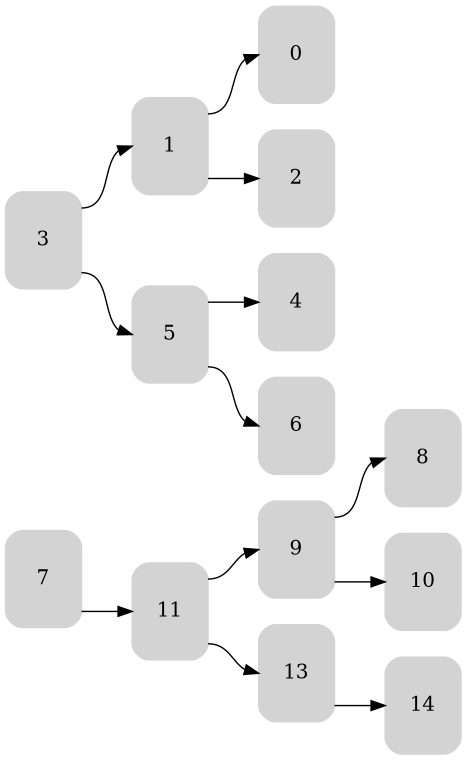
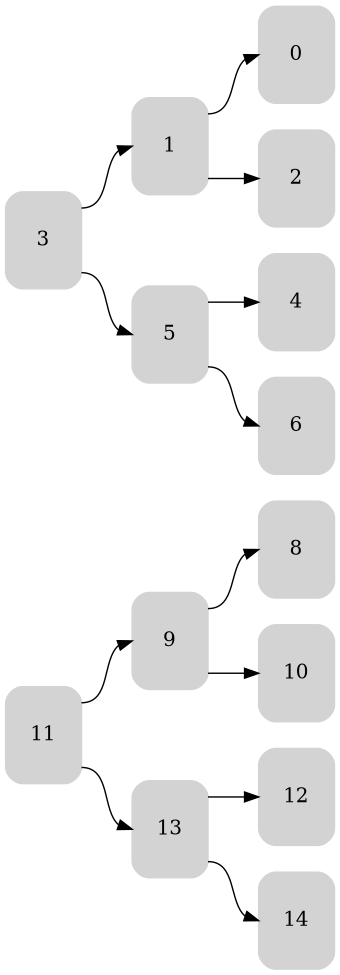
  digraph {
    rankdir=LR
    node [color=lightgray fillcolor=lightgray fontcolor=black shape=record style="filled, rounded"]
    edge [headport=v tailport=r]
-   n1 [label="<l>|<v> 7|<r>"]
    n2 [label="<l>|<v> 11|<r>"]
    n3 [label="<l>|<v> 3|<r>"]
    n4 [label="<l>|<v> 1|<r>"]
    n5 [label="<l>|<v> 5|<r>"]
    n6 [label="<l>|<v> 9|<r>"]
    n7 [label="<l>|<v> 13|<r>"]
    n8 [label="<l>|<v> 0|<r>"]
    n9 [label="<l>|<v> 2|<r>"]
    n10 [label="<l>|<v> 4|<r>"]
    n11 [label="<l>|<v> 6|<r>"]
    n12 [label="<l>|<v> 8|<r>"]
    n13 [label="<l>|<v> 10|<r>"]
+   n14 [label="<l>|<v> 12|<r>"]
    n15 [label="<l>|<v> 14|<r>"]
-   n1 -> n2
    n2 -> n6 [tailport=l]
    n2 -> n7
    n3 -> n4 [tailport=l]
    n3 -> n5
    n4 -> n8 [tailport=l]
    n4 -> n9
    n5 -> n10 [tailport=l]
    n5 -> n11
    n6 -> n12 [tailport=l]
    n6 -> n13
+   n7 -> n14 [tailport=l]
    n7 -> n15
  }
